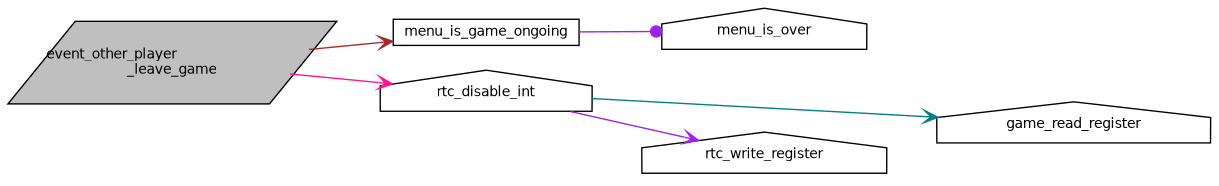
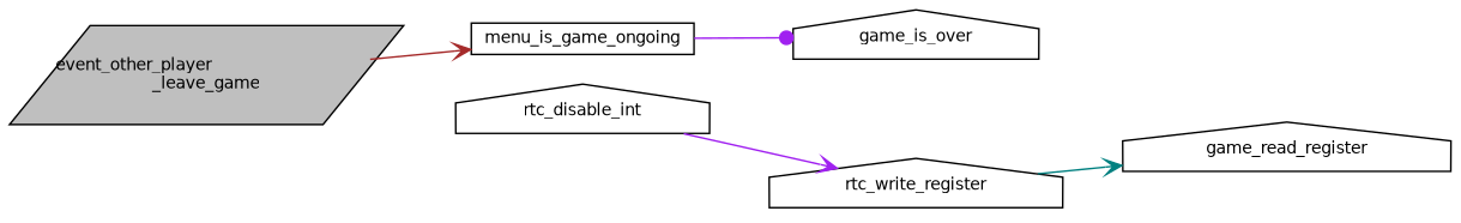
  digraph {
    rankdir=LR
    node [color=black fillcolor=white fontname=Helvetica fontsize=10 shape=house style=filled]
    edge [arrowhead=vee color=purple fontname=Helvetica fontsize=10 labelfontname=Helvetica labelfontsize=10 style=solid]
    n1 [fillcolor=grey75 fontcolor=black height=0.2 label="event_other_player\l_leave_game" shape=parallelogram width=0.4]
    n2 [height=0.2 label=menu_is_game_ongoing shape=box width=0.4]
    n3 [height=0.2 label=rtc_disable_int width=0.4]
-   n4 [height=0.2 label=menu_is_over width=0.4]
+   n4 [height=0.2 label=game_is_over width=0.4]
    n5 [height=0.2 label=game_read_register width=0.4]
    n6 [height=0.2 label=rtc_write_register width=0.4]
    n1 -> n2 [color=brown]
-   n1 -> n3 [color=deeppink]
    n2 -> n4 [arrowhead=dot]
-   n3 -> n5 [color=teal]
+   n6 -> n5 [color=teal]
    n3 -> n6
  }
